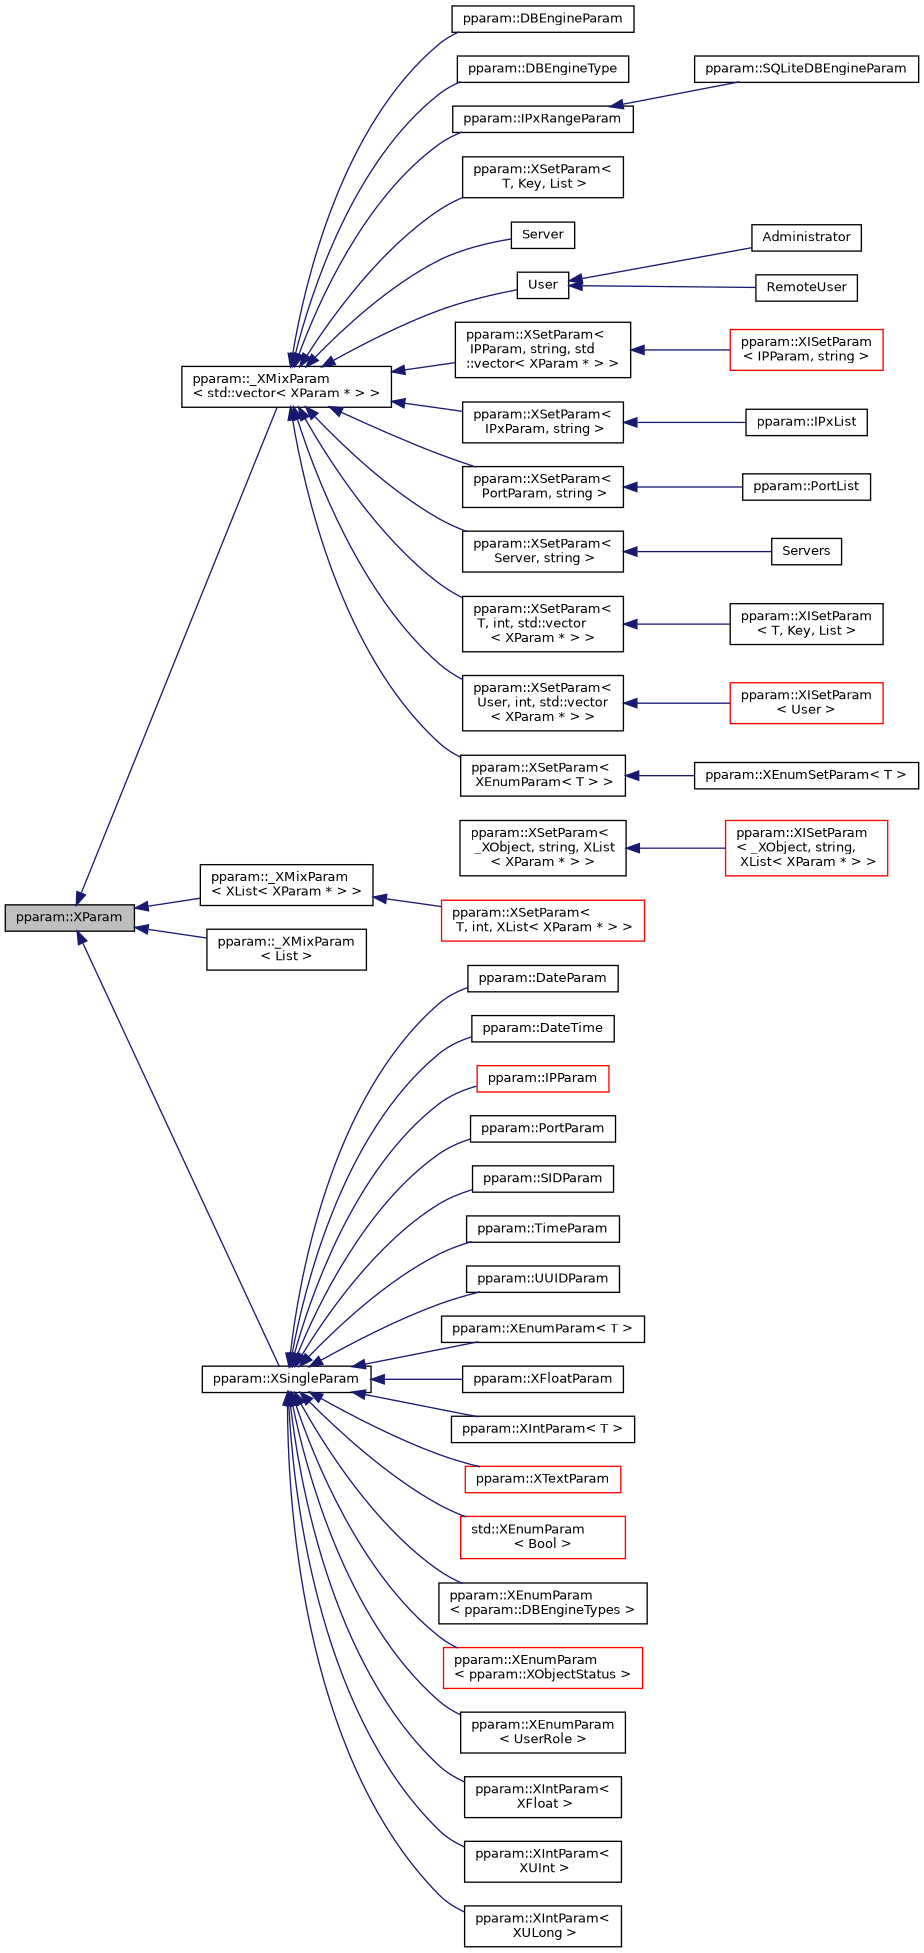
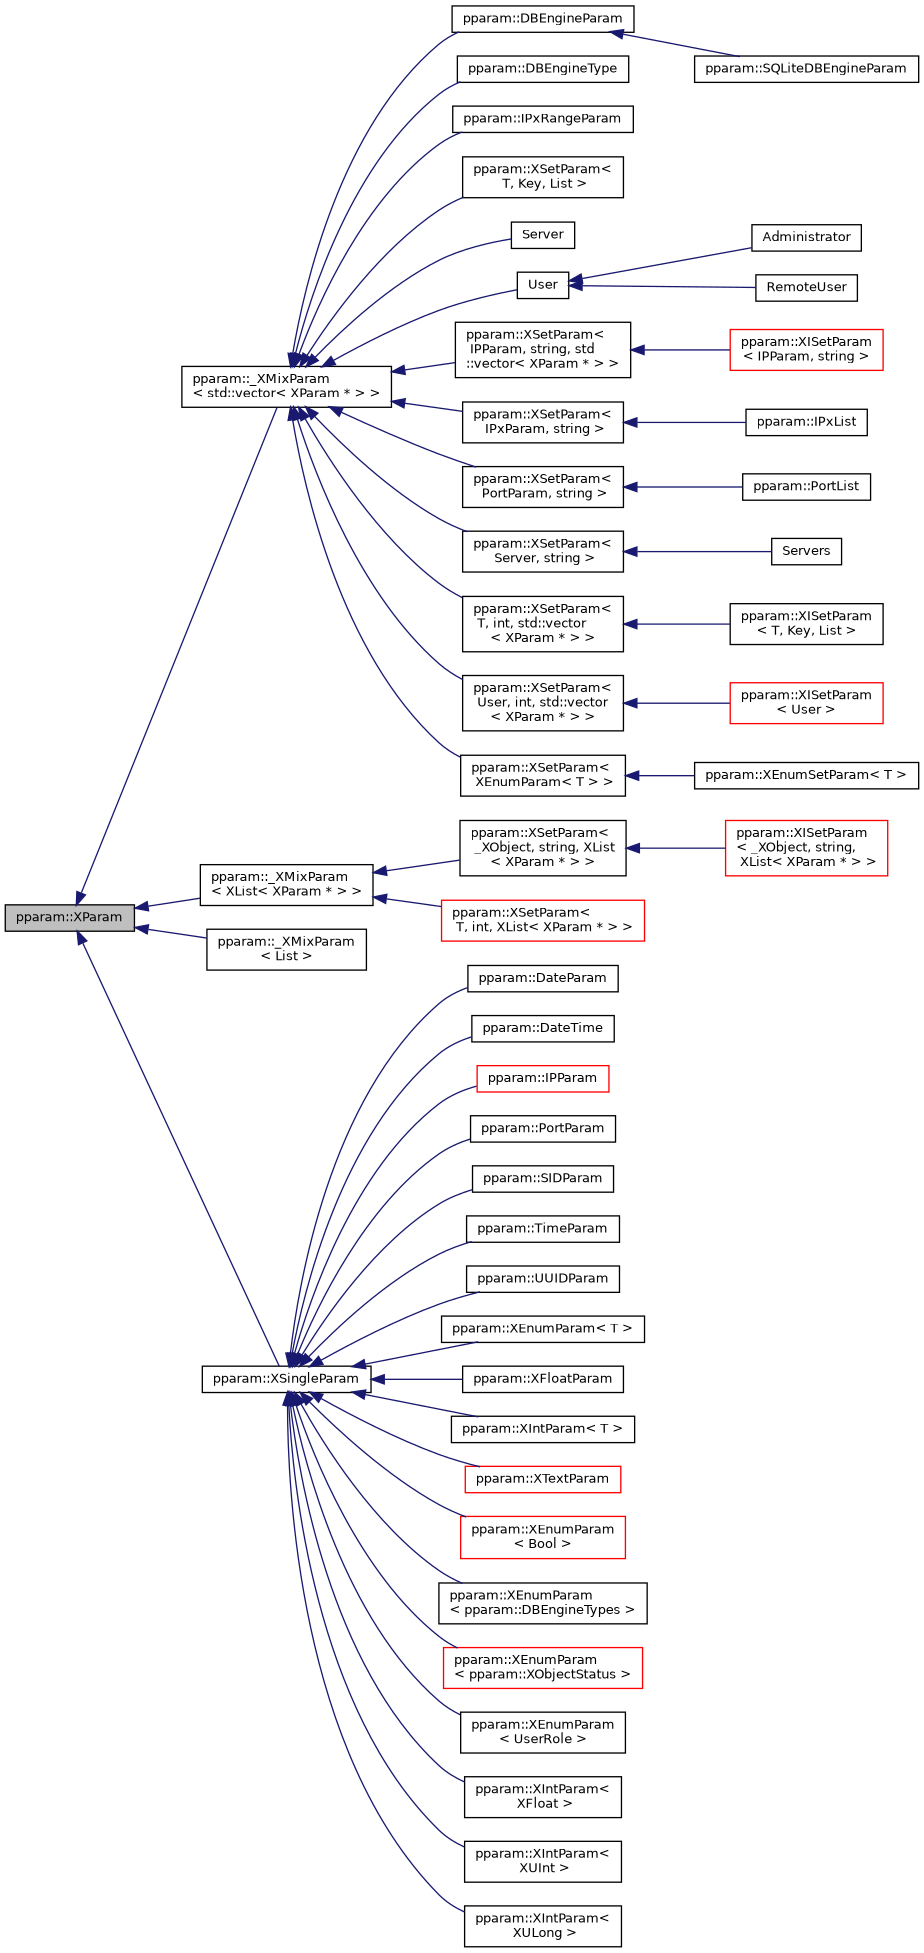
  digraph {
    rankdir=LR
    node [color=black fillcolor=white fontname=Helvetica fontsize=10 shape=record style=filled]
    edge [color=midnightblue dir=back fontname=Helvetica fontsize=10 labelfontname=Helvetica labelfontsize=10 style=solid]
    n1 [fillcolor=grey75 fontcolor=black height=0.2 label="pparam::XParam" width=0.4]
    n2 [height=0.2 label="pparam::_XMixParam\l\< std::vector\< XParam * \> \>" width=0.4]
    n3 [height=0.2 label="pparam::_XMixParam\l\< XList\< XParam * \> \>" width=0.4]
    n4 [height=0.2 label="pparam::_XMixParam\l\< List \>" width=0.4]
    n5 [height=0.2 label="pparam::XSingleParam" width=0.4]
    n6 [height=0.2 label="pparam::DBEngineParam" width=0.4]
    n7 [height=0.2 label="pparam::DBEngineType" width=0.4]
    n8 [height=0.2 label="pparam::IPxRangeParam" width=0.4]
    n9 [height=0.2 label="pparam::XSetParam\<\l T, Key, List \>" width=0.4]
    n10 [height=0.2 label=Server width=0.4]
    n11 [height=0.2 label=User width=0.4]
    n12 [height=0.2 label="pparam::XSetParam\<\l IPParam, string, std\l::vector\< XParam * \> \>" width=0.4]
    n13 [height=0.2 label="pparam::XSetParam\<\l IPxParam, string \>" width=0.4]
    n14 [height=0.2 label="pparam::XSetParam\<\l PortParam, string \>" width=0.4]
    n15 [height=0.2 label="pparam::XSetParam\<\l Server, string \>" width=0.4]
    n16 [height=0.2 label="pparam::XSetParam\<\l T, int, std::vector\l\< XParam * \> \>" width=0.4]
    n17 [height=0.2 label="pparam::XSetParam\<\l User, int, std::vector\l\< XParam * \> \>" width=0.4]
    n18 [height=0.2 label="pparam::XSetParam\<\l XEnumParam\< T \> \>" width=0.4]
    n19 [height=0.2 label="pparam::XSetParam\<\l _XObject, string, XList\l\< XParam * \> \>" width=0.4]
    n20 [color=red height=0.2 label="pparam::XSetParam\<\l T, int, XList\< XParam * \> \>" width=0.4]
    n21 [height=0.2 label="pparam::DateParam" width=0.4]
    n22 [height=0.2 label="pparam::DateTime" width=0.4]
    n23 [color=red height=0.2 label="pparam::IPParam" width=0.4]
    n24 [height=0.2 label="pparam::PortParam" width=0.4]
    n25 [height=0.2 label="pparam::SIDParam" width=0.4]
    n26 [height=0.2 label="pparam::TimeParam" width=0.4]
    n27 [height=0.2 label="pparam::UUIDParam" width=0.4]
    n28 [height=0.2 label="pparam::XEnumParam\< T \>" width=0.4]
    n29 [height=0.2 label="pparam::XFloatParam" width=0.4]
    n30 [height=0.2 label="pparam::XIntParam\< T \>" width=0.4]
    n31 [color=red height=0.2 label="pparam::XTextParam" width=0.4]
-   n32 [color=red height=0.2 label="std::XEnumParam\l\< Bool \>" width=0.4]
+   n32 [color=red height=0.2 label="pparam::XEnumParam\l\< Bool \>" width=0.4]
    n33 [height=0.2 label="pparam::XEnumParam\l\< pparam::DBEngineTypes \>" width=0.4]
    n34 [color=red height=0.2 label="pparam::XEnumParam\l\< pparam::XObjectStatus \>" width=0.4]
    n35 [height=0.2 label="pparam::XEnumParam\l\< UserRole \>" width=0.4]
    n36 [height=0.2 label="pparam::XIntParam\<\l XFloat \>" width=0.4]
    n37 [height=0.2 label="pparam::XIntParam\<\l XUInt \>" width=0.4]
    n38 [height=0.2 label="pparam::XIntParam\<\l XULong \>" width=0.4]
    n39 [height=0.2 label="pparam::SQLiteDBEngineParam" width=0.4]
    n40 [height=0.2 label=Administrator width=0.4]
    n41 [height=0.2 label=RemoteUser width=0.4]
    n42 [color=red height=0.2 label="pparam::XISetParam\l\< IPParam, string \>" width=0.4]
    n43 [height=0.2 label="pparam::IPxList" width=0.4]
    n44 [height=0.2 label="pparam::PortList" width=0.4]
    n45 [height=0.2 label=Servers width=0.4]
    n46 [height=0.2 label="pparam::XISetParam\l\< T, Key, List \>" width=0.4]
    n47 [color=red height=0.2 label="pparam::XISetParam\l\< User \>" width=0.4]
    n48 [height=0.2 label="pparam::XEnumSetParam\< T \>" width=0.4]
    n49 [color=red height=0.2 label="pparam::XISetParam\l\< _XObject, string,\l XList\< XParam * \> \>" width=0.4]
    n1 -> n2
    n1 -> n3
    n1 -> n4
    n1 -> n5
    n2 -> n6
    n2 -> n7
    n2 -> n8
    n2 -> n9
    n2 -> n10
    n2 -> n11
    n2 -> n12
    n2 -> n13
    n2 -> n14
    n2 -> n15
    n2 -> n16
    n2 -> n17
    n2 -> n18
+   n3 -> n19
    n3 -> n20
    n5 -> n21
    n5 -> n22
    n5 -> n23
    n5 -> n24
    n5 -> n25
    n5 -> n26
    n5 -> n27
    n5 -> n28
    n5 -> n29
    n5 -> n30
    n5 -> n31
    n5 -> n32
    n5 -> n33
    n5 -> n34
    n5 -> n35
    n5 -> n36
    n5 -> n37
    n5 -> n38
-   n8 -> n39
+   n6 -> n39
    n11 -> n40
    n11 -> n41
    n12 -> n42
    n13 -> n43
    n14 -> n44
    n15 -> n45
    n16 -> n46
    n17 -> n47
    n18 -> n48
    n19 -> n49
  }
